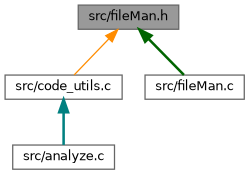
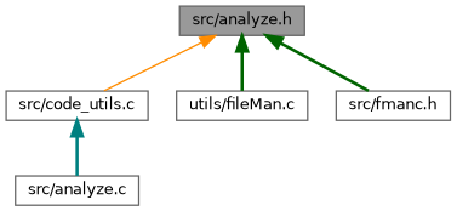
  digraph {
    node [color=grey40 fillcolor=white fontname=Helvetica fontsize=10 shape=box style=filled]
    edge [color=darkgreen dir=back fontname=Helvetica fontsize=10 labelfontname=Helvetica labelfontsize=10 style=bold]
-   n1 [color=gray40 fillcolor=grey60 fontcolor=black height=0.2 label="src/fileMan.h" width=0.4]
+   n1 [color=gray40 fillcolor=grey60 fontcolor=black height=0.2 label="src/analyze.h" width=0.4]
    n2 [height=0.2 label="src/code_utils.c" width=0.4]
-   n3 [height=0.2 label="src/fileMan.c" width=0.4]
+   n3 [height=0.2 label="utils/fileMan.c" width=0.4]
+   n4 [height=0.2 label="src/fmanc.h" width=0.4]
    n5 [height=0.2 label="src/analyze.c" width=0.4]
    n1 -> n2 [color=darkorange style=solid]
    n1 -> n3
+   n1 -> n4
    n2 -> n5 [color=teal]
  }
